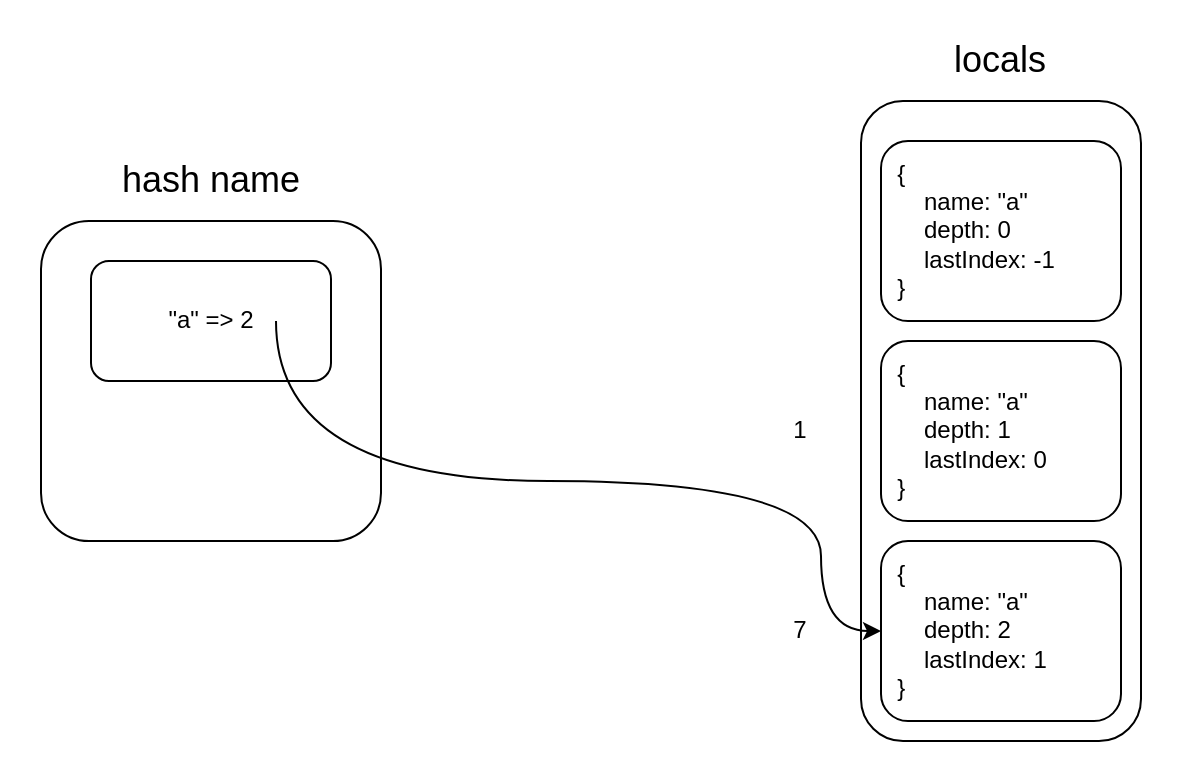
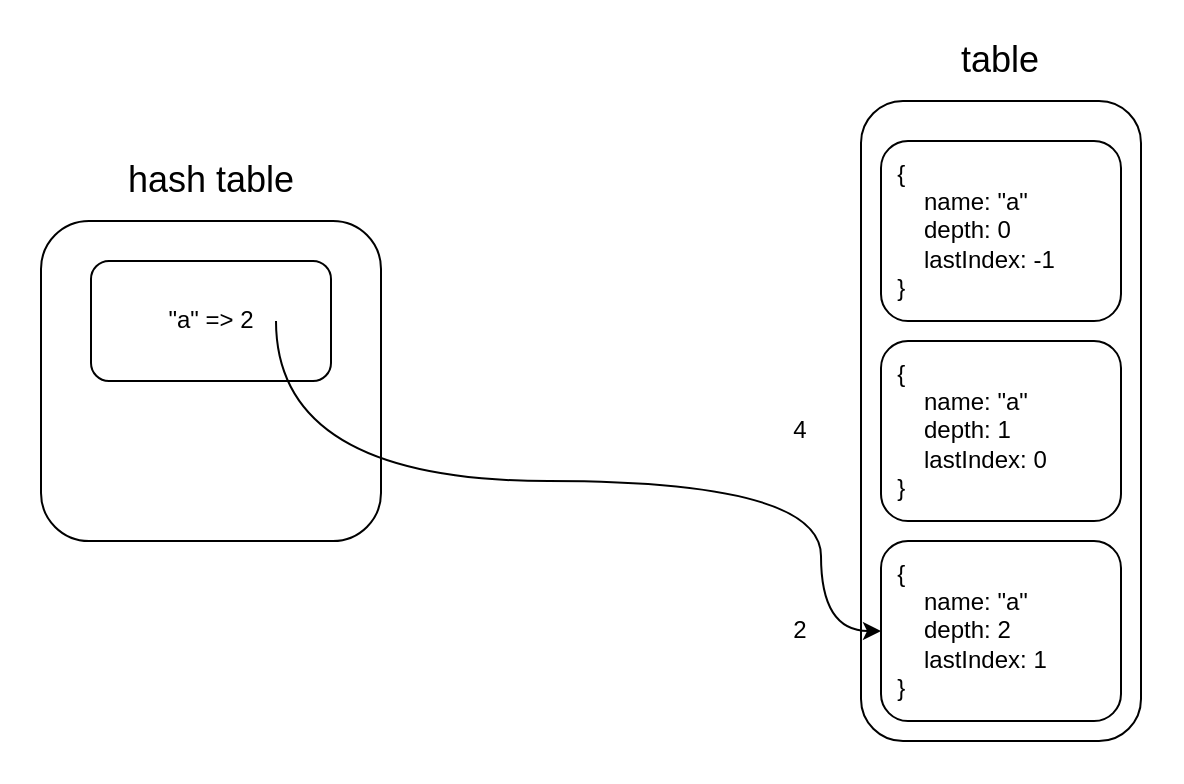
  <mxCell id="0" />
  <mxCell id="1" parent="0" />
  <mxCell id="2" value="" style="rounded=1;whiteSpace=wrap;html=1;" vertex="1" parent="1"><mxGeometry x="20" y="110" width="170" height="160" as="geometry" /></mxCell>
  <mxCell id="3" value="" style="rounded=1;whiteSpace=wrap;html=1;" vertex="1" parent="1"><mxGeometry x="45" y="130" width="120" height="60" as="geometry" /></mxCell>
  <mxCell id="4" value="" style="rounded=1;whiteSpace=wrap;html=1;" vertex="1" parent="1"><mxGeometry x="430" y="50" width="140" height="320" as="geometry" /></mxCell>
  <mxCell id="5" value="&lt;div&gt;&lt;span&gt;&amp;nbsp; {&lt;/span&gt;&lt;/div&gt;&lt;div&gt;&amp;nbsp; &amp;nbsp; &amp;nbsp; name: &quot;a&quot;&lt;/div&gt;&amp;nbsp; &amp;nbsp; &amp;nbsp; depth: 0&lt;br&gt;&amp;nbsp; &amp;nbsp; &amp;nbsp; lastIndex: -1&lt;br&gt;&lt;div&gt;&lt;span&gt;&amp;nbsp; }&lt;/span&gt;&lt;/div&gt;" style="rounded=1;whiteSpace=wrap;html=1;align=left;" vertex="1" parent="1"><mxGeometry x="440" y="70" width="120" height="90" as="geometry" /></mxCell>
  <mxCell id="6" value="&lt;div&gt;&lt;span&gt;&amp;nbsp; {&lt;/span&gt;&lt;/div&gt;&lt;div&gt;&amp;nbsp; &amp;nbsp; &amp;nbsp; name: &quot;a&quot;&lt;/div&gt;&amp;nbsp; &amp;nbsp; &amp;nbsp; depth: 1&lt;br&gt;&amp;nbsp; &amp;nbsp; &amp;nbsp; lastIndex: 0&lt;br&gt;&lt;div&gt;&lt;span&gt;&amp;nbsp; }&lt;/span&gt;&lt;/div&gt;" style="rounded=1;whiteSpace=wrap;html=1;align=left;" vertex="1" parent="1"><mxGeometry x="440" y="170" width="120" height="90" as="geometry" /></mxCell>
  <mxCell id="7" value="&lt;div&gt;&lt;span&gt;&amp;nbsp; {&lt;/span&gt;&lt;/div&gt;&lt;div&gt;&amp;nbsp; &amp;nbsp; &amp;nbsp; name: &quot;a&quot;&lt;/div&gt;&amp;nbsp; &amp;nbsp; &amp;nbsp; depth: 2&lt;br&gt;&amp;nbsp; &amp;nbsp; &amp;nbsp; lastIndex: 1&lt;br&gt;&lt;div&gt;&lt;span&gt;&amp;nbsp; }&lt;/span&gt;&lt;/div&gt;" style="rounded=1;whiteSpace=wrap;html=1;align=left;" vertex="1" parent="1"><mxGeometry x="440" y="270" width="120" height="90" as="geometry" /></mxCell>
  <mxCell id="8" style="edgeStyle=orthogonalEdgeStyle;rounded=0;orthogonalLoop=1;jettySize=auto;html=1;exitX=1;exitY=0.5;exitDx=0;exitDy=0;curved=1;" edge="1" parent="1" source="9" target="7"><mxGeometry relative="1" as="geometry"><Array as="points"><mxPoint x="138" y="240" /><mxPoint x="410" y="240" /></Array></mxGeometry></mxCell>
  <mxCell id="9" value="&quot;a&quot; =&amp;gt; 2" style="text;html=1;strokeColor=none;fillColor=none;align=center;verticalAlign=middle;whiteSpace=wrap;rounded=0;" vertex="1" parent="1"><mxGeometry x="72.5" y="150" width="65" height="20" as="geometry" /></mxCell>
- <mxCell id="10" value="&lt;font style=&quot;font-size: 18px&quot;&gt;locals&lt;/font&gt;" style="text;html=1;strokeColor=none;fillColor=none;align=center;verticalAlign=middle;whiteSpace=wrap;rounded=0;" vertex="1" parent="1"><mxGeometry x="470" y="20" width="60" height="20" as="geometry" /></mxCell>
- <mxCell id="11" value="1" style="text;html=1;strokeColor=none;fillColor=none;align=center;verticalAlign=middle;whiteSpace=wrap;rounded=0;" vertex="1" parent="1"><mxGeometry x="380" y="205" width="40" height="20" as="geometry" /></mxCell>
- <mxCell id="12" value="7" style="text;html=1;strokeColor=none;fillColor=none;align=center;verticalAlign=middle;whiteSpace=wrap;rounded=0;" vertex="1" parent="1"><mxGeometry x="380" y="305" width="40" height="20" as="geometry" /></mxCell>
- <mxCell id="13" value="&lt;font style=&quot;font-size: 18px&quot;&gt;hash name&lt;/font&gt;" style="text;html=1;strokeColor=none;fillColor=none;align=center;verticalAlign=middle;whiteSpace=wrap;rounded=0;" vertex="1" parent="1"><mxGeometry x="52.5" y="80" width="105" height="20" as="geometry" /></mxCell>
+ <mxCell id="10" value="&lt;font style=&quot;font-size: 18px&quot;&gt;table&lt;/font&gt;" style="text;html=1;strokeColor=none;fillColor=none;align=center;verticalAlign=middle;whiteSpace=wrap;rounded=0;" vertex="1" parent="1"><mxGeometry x="470" y="20" width="60" height="20" as="geometry" /></mxCell>
+ <mxCell id="11" value="4" style="text;html=1;strokeColor=none;fillColor=none;align=center;verticalAlign=middle;whiteSpace=wrap;rounded=0;" vertex="1" parent="1"><mxGeometry x="380" y="205" width="40" height="20" as="geometry" /></mxCell>
+ <mxCell id="12" value="2" style="text;html=1;strokeColor=none;fillColor=none;align=center;verticalAlign=middle;whiteSpace=wrap;rounded=0;" vertex="1" parent="1"><mxGeometry x="380" y="305" width="40" height="20" as="geometry" /></mxCell>
+ <mxCell id="13" value="&lt;font style=&quot;font-size: 18px&quot;&gt;hash table&lt;/font&gt;" style="text;html=1;strokeColor=none;fillColor=none;align=center;verticalAlign=middle;whiteSpace=wrap;rounded=0;" vertex="1" parent="1"><mxGeometry x="52.5" y="80" width="105" height="20" as="geometry" /></mxCell>
